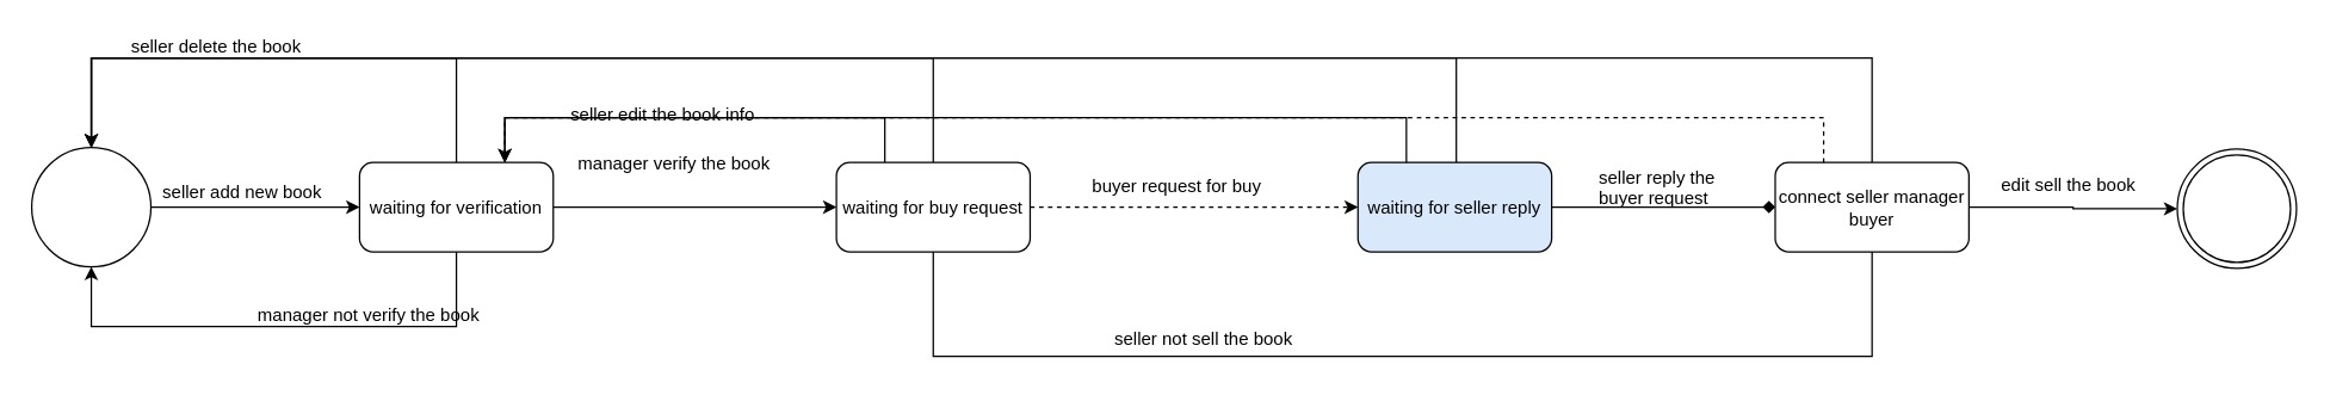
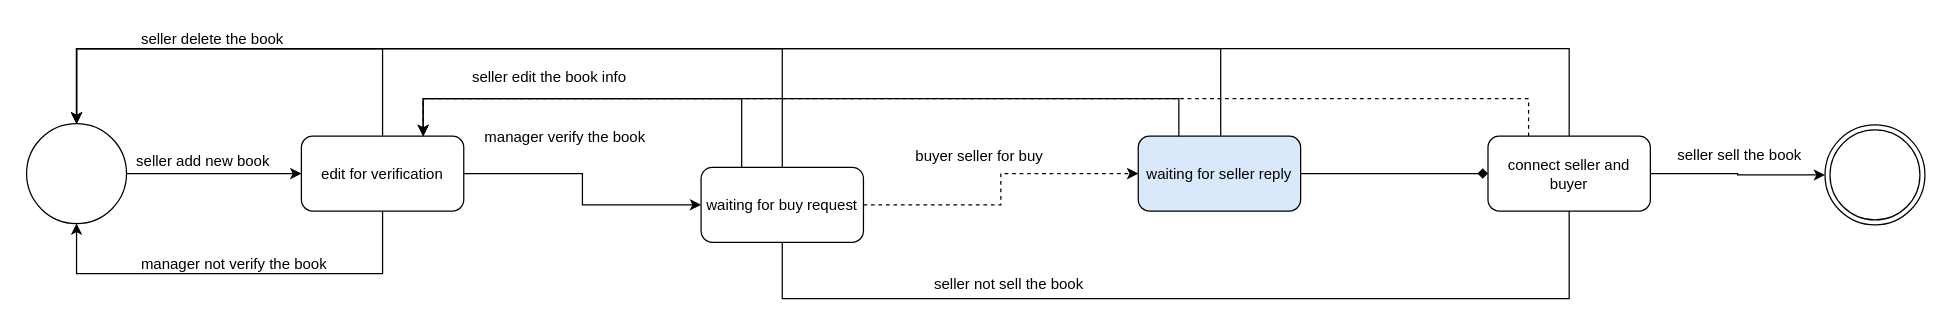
  <mxCell id="0" />
  <mxCell id="1" parent="0" />
  <mxCell id="2" style="edgeStyle=orthogonalEdgeStyle;rounded=0;orthogonalLoop=1;jettySize=auto;html=1;entryX=0;entryY=0.5;entryDx=0;entryDy=0;" edge="1" parent="1" source="4" target="8"><mxGeometry relative="1" as="geometry" /></mxCell>
  <mxCell id="3" value="seller add new book" style="text;html=1;resizable=0;points=[];align=center;verticalAlign=middle;labelBackgroundColor=#ffffff;" vertex="1" connectable="0" parent="2"><mxGeometry x="-0.003" y="-6" relative="1" as="geometry"><mxPoint x="-9.5" y="-16" as="offset" /></mxGeometry></mxCell>
  <mxCell id="4" value="" style="ellipse;whiteSpace=wrap;html=1;aspect=fixed;" vertex="1" parent="1"><mxGeometry x="20" y="98.5" width="80" height="80" as="geometry" /></mxCell>
  <mxCell id="5" style="edgeStyle=orthogonalEdgeStyle;rounded=0;orthogonalLoop=1;jettySize=auto;html=1;exitX=0.5;exitY=1;exitDx=0;exitDy=0;entryX=0.5;entryY=1;entryDx=0;entryDy=0;" edge="1" parent="1" source="8" target="4"><mxGeometry relative="1" as="geometry"><mxPoint x="60" y="238.5" as="targetPoint" /><Array as="points"><mxPoint x="305" y="218.5" /><mxPoint x="60" y="218.5" /></Array></mxGeometry></mxCell>
  <mxCell id="6" style="edgeStyle=orthogonalEdgeStyle;rounded=0;orthogonalLoop=1;jettySize=auto;html=1;exitX=1;exitY=0.5;exitDx=0;exitDy=0;entryX=0;entryY=0.5;entryDx=0;entryDy=0;" edge="1" parent="1" source="8" target="12"><mxGeometry relative="1" as="geometry" /></mxCell>
  <mxCell id="7" style="edgeStyle=orthogonalEdgeStyle;rounded=0;orthogonalLoop=1;jettySize=auto;html=1;entryX=0.5;entryY=0;entryDx=0;entryDy=0;" edge="1" parent="1" source="8" target="4"><mxGeometry relative="1" as="geometry"><Array as="points"><mxPoint x="305" y="38.5" /><mxPoint x="60" y="38.5" /></Array></mxGeometry></mxCell>
- <mxCell id="8" value="waiting for verification" style="rounded=1;whiteSpace=wrap;html=1;" vertex="1" parent="1"><mxGeometry x="240" y="108.5" width="130" height="60" as="geometry" /></mxCell>
- <mxCell id="9" value="manager not verify the book" style="text;html=1;resizable=0;points=[];autosize=1;align=left;verticalAlign=top;spacingTop=-4;" vertex="1" parent="1"><mxGeometry x="170" y="200.5" width="160" height="20" as="geometry" /></mxCell>
+ <mxCell id="8" value="edit for verification" style="rounded=1;whiteSpace=wrap;html=1;" vertex="1" parent="1"><mxGeometry x="240" y="108.5" width="130" height="60" as="geometry" /></mxCell>
+ <mxCell id="9" value="manager not verify the book" style="text;html=1;resizable=0;points=[];autosize=1;align=left;verticalAlign=top;spacingTop=-4;" vertex="1" parent="1"><mxGeometry x="110" y="200.5" width="160" height="20" as="geometry" /></mxCell>
  <mxCell id="10" style="edgeStyle=orthogonalEdgeStyle;rounded=0;orthogonalLoop=1;jettySize=auto;html=1;exitX=0.5;exitY=0;exitDx=0;exitDy=0;entryX=0.5;entryY=0;entryDx=0;entryDy=0;" edge="1" parent="1" source="12" target="4"><mxGeometry relative="1" as="geometry"><Array as="points"><mxPoint x="625" y="38.5" /><mxPoint x="60" y="38.5" /></Array></mxGeometry></mxCell>
  <mxCell id="11" style="edgeStyle=orthogonalEdgeStyle;rounded=0;orthogonalLoop=1;jettySize=auto;html=1;exitX=0.25;exitY=0;exitDx=0;exitDy=0;entryX=0.75;entryY=0;entryDx=0;entryDy=0;" edge="1" parent="1" source="12" target="8"><mxGeometry relative="1" as="geometry"><Array as="points"><mxPoint x="593" y="78.5" /><mxPoint x="337" y="78.5" /></Array></mxGeometry></mxCell>
- <mxCell id="12" value="waiting for buy request" style="rounded=1;whiteSpace=wrap;html=1;" vertex="1" parent="1"><mxGeometry x="560" y="108.5" width="130" height="60" as="geometry" /></mxCell>
- <mxCell id="13" value="seller delete the book" style="text;html=1;resizable=0;points=[];autosize=1;align=left;verticalAlign=top;spacingTop=-4;" vertex="1" parent="1"><mxGeometry x="85" y="20.5" width="130" height="20" as="geometry" /></mxCell>
+ <mxCell id="12" value="waiting for buy request" style="rounded=1;whiteSpace=wrap;html=1;" vertex="1" parent="1"><mxGeometry x="560" y="133.5" width="130" height="60" as="geometry" /></mxCell>
+ <mxCell id="13" value="seller delete the book" style="text;html=1;resizable=0;points=[];autosize=1;align=left;verticalAlign=top;spacingTop=-4;" vertex="1" parent="1"><mxGeometry x="110" y="20.5" width="130" height="20" as="geometry" /></mxCell>
  <mxCell id="14" value="manager verify the book" style="text;html=1;resizable=0;points=[];autosize=1;align=left;verticalAlign=top;spacingTop=-4;" vertex="1" parent="1"><mxGeometry x="385" y="99.5" width="140" height="20" as="geometry" /></mxCell>
- <mxCell id="15" value="seller edit the book info" style="text;html=1;resizable=0;points=[];autosize=1;align=left;verticalAlign=top;spacingTop=-4;" vertex="1" parent="1"><mxGeometry x="380" y="66.5" width="140" height="20" as="geometry" /></mxCell>
+ <mxCell id="15" value="seller edit the book info" style="text;html=1;resizable=0;points=[];autosize=1;align=left;verticalAlign=top;spacingTop=-4;" vertex="1" parent="1"><mxGeometry x="375" y="51.5" width="140" height="20" as="geometry" /></mxCell>
  <mxCell id="16" style="edgeStyle=orthogonalEdgeStyle;rounded=0;orthogonalLoop=1;jettySize=auto;html=1;entryX=0.5;entryY=0;entryDx=0;entryDy=0;" edge="1" parent="1" source="18" target="4"><mxGeometry relative="1" as="geometry"><Array as="points"><mxPoint x="976" y="38.5" /><mxPoint x="60" y="38.5" /></Array></mxGeometry></mxCell>
  <mxCell id="17" style="edgeStyle=orthogonalEdgeStyle;rounded=0;orthogonalLoop=1;jettySize=auto;html=1;entryX=0;entryY=0.5;entryDx=0;entryDy=0;endArrow=diamond;" edge="1" parent="1" source="18" target="25"><mxGeometry relative="1" as="geometry" /></mxCell>
  <mxCell id="18" value="waiting for seller reply" style="rounded=1;whiteSpace=wrap;html=1;fillColor=#dae8fc;" vertex="1" parent="1"><mxGeometry x="910" y="108.5" width="130" height="60" as="geometry" /></mxCell>
  <mxCell id="19" style="edgeStyle=orthogonalEdgeStyle;rounded=0;orthogonalLoop=1;jettySize=auto;html=1;exitX=1;exitY=0.5;exitDx=0;exitDy=0;entryX=0;entryY=0.5;entryDx=0;entryDy=0;dashed=1;" edge="1" parent="1" source="12" target="18"><mxGeometry relative="1" as="geometry"><mxPoint x="630" y="308" as="sourcePoint" /><mxPoint x="780" y="168.5" as="targetPoint" /></mxGeometry></mxCell>
- <mxCell id="20" value="buyer request for buy" style="text;html=1;resizable=0;points=[];autosize=1;align=left;verticalAlign=top;spacingTop=-4;" vertex="1" parent="1"><mxGeometry x="730" y="114.5" width="130" height="20" as="geometry" /></mxCell>
+ <mxCell id="20" value="buyer seller for buy" style="text;html=1;resizable=0;points=[];autosize=1;align=left;verticalAlign=top;spacingTop=-4;" vertex="1" parent="1"><mxGeometry x="730" y="114.5" width="130" height="20" as="geometry" /></mxCell>
  <mxCell id="21" style="edgeStyle=orthogonalEdgeStyle;rounded=0;orthogonalLoop=1;jettySize=auto;html=1;exitX=0.25;exitY=0;exitDx=0;exitDy=0;entryX=0.75;entryY=0;entryDx=0;entryDy=0;" edge="1" parent="1" source="18" target="8"><mxGeometry relative="1" as="geometry"><mxPoint x="943.441" y="101.618" as="sourcePoint" /><mxPoint x="689.324" y="101.618" as="targetPoint" /><Array as="points"><mxPoint x="943" y="78.5" /><mxPoint x="338" y="78.5" /></Array></mxGeometry></mxCell>
  <mxCell id="22" style="edgeStyle=orthogonalEdgeStyle;rounded=0;orthogonalLoop=1;jettySize=auto;html=1;entryX=0;entryY=0.5;entryDx=0;entryDy=0;" edge="1" parent="1" source="25" target="30"><mxGeometry relative="1" as="geometry"><mxPoint x="1456.647" y="138.029" as="targetPoint" /></mxGeometry></mxCell>
  <mxCell id="23" style="edgeStyle=orthogonalEdgeStyle;rounded=0;orthogonalLoop=1;jettySize=auto;html=1;exitX=0.5;exitY=0;exitDx=0;exitDy=0;entryX=0.5;entryY=0;entryDx=0;entryDy=0;" edge="1" parent="1" source="25" target="4"><mxGeometry relative="1" as="geometry"><mxPoint x="740" y="68.5" as="targetPoint" /><Array as="points"><mxPoint x="1255" y="38.5" /><mxPoint x="60" y="38.5" /></Array></mxGeometry></mxCell>
  <mxCell id="24" style="edgeStyle=orthogonalEdgeStyle;rounded=0;orthogonalLoop=1;jettySize=auto;html=1;entryX=0.5;entryY=1;entryDx=0;entryDy=0;endArrow=none;" edge="1" parent="1" source="25" target="12"><mxGeometry relative="1" as="geometry"><mxPoint x="650" y="208.5" as="targetPoint" /><Array as="points"><mxPoint x="1255" y="238.5" /><mxPoint x="625" y="238.5" /></Array></mxGeometry></mxCell>
- <mxCell id="25" value="connect seller manager buyer" style="rounded=1;whiteSpace=wrap;html=1;" vertex="1" parent="1"><mxGeometry x="1190" y="108.5" width="130" height="60" as="geometry" /></mxCell>
- <mxCell id="26" value="seller reply the &lt;br&gt;buyer request" style="text;html=1;resizable=0;points=[];autosize=1;align=left;verticalAlign=top;spacingTop=-4;" vertex="1" parent="1"><mxGeometry x="1070" y="108.5" width="100" height="30" as="geometry" /></mxCell>
- <mxCell id="27" value="edit sell the book" style="text;html=1;" vertex="1" parent="1"><mxGeometry x="1340" y="109.5" width="100" height="30" as="geometry" /></mxCell>
+ <mxCell id="25" value="connect seller and buyer" style="rounded=1;whiteSpace=wrap;html=1;" vertex="1" parent="1"><mxGeometry x="1190" y="108.5" width="130" height="60" as="geometry" /></mxCell>
+ <mxCell id="27" value="seller sell the book" style="text;html=1;" vertex="1" parent="1"><mxGeometry x="1340" y="109.5" width="100" height="30" as="geometry" /></mxCell>
  <mxCell id="28" style="edgeStyle=orthogonalEdgeStyle;rounded=0;orthogonalLoop=1;jettySize=auto;html=1;exitX=0.25;exitY=0;exitDx=0;exitDy=0;entryX=0.75;entryY=0;entryDx=0;entryDy=0;dashed=1;" edge="1" parent="1" source="25" target="8"><mxGeometry relative="1" as="geometry"><mxPoint x="952" y="91.167" as="sourcePoint" /><mxPoint x="347" y="91.167" as="targetPoint" /><Array as="points"><mxPoint x="1222" y="78.5" /><mxPoint x="337" y="78.5" /></Array></mxGeometry></mxCell>
  <mxCell id="29" value="seller not sell the book" style="text;html=1;" vertex="1" parent="1"><mxGeometry x="745" y="212.5" width="100" height="30" as="geometry" /></mxCell>
  <mxCell id="30" value="" style="ellipse;shape=doubleEllipse;whiteSpace=wrap;html=1;aspect=fixed;" vertex="1" parent="1"><mxGeometry x="1459.824" y="99.559" width="80" height="80" as="geometry" /></mxCell>
